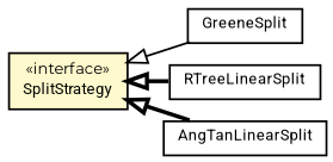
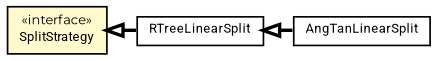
  digraph {
    fontname=Montserrat
    nodesep=0.15
    rankdir=LR
    ranksep=0.25
    node [fontcolor=black fontname=Montserrat fontsize=8 margin=0 shape=plaintext]
    edge [arrowtail=empty color=black dir=back fontname=Montserrat fontsize=7 labelfontname=Roboto labelfontsize=7 style=bold weight=9]
    n1 [height=0 label=<<table title="de.lmu.ifi.dbs.elki.index.tree.spatial.rstarvariants.strategies.split.SplitStrategy" border="0" cellborder="1" cellspacing="0" cellpadding="2" bgcolor="lemonChiffon" href="SplitStrategy.html" target="_parent"> 		<tr><td><table border="0" cellspacing="0" cellpadding="1"> 		<tr><td align="center" balign="center"> &#171;interface&#187; </td></tr> 		<tr><td align="center" balign="center"> <font face="Roboto">SplitStrategy</font> </td></tr> 		</table></td></tr> 		</table>> width=0]
-   n2 [height=0 label=<<table title="de.lmu.ifi.dbs.elki.index.tree.spatial.rstarvariants.strategies.split.GreeneSplit" border="0" cellborder="1" cellspacing="0" cellpadding="2" href="GreeneSplit.html" target="_parent"> 		<tr><td><table border="0" cellspacing="0" cellpadding="1"> 		<tr><td align="center" balign="center"> <font face="Roboto">GreeneSplit</font> </td></tr> 		</table></td></tr> 		</table>> width=0]
    n3 [height=0 label=<<table title="de.lmu.ifi.dbs.elki.index.tree.spatial.rstarvariants.strategies.split.RTreeLinearSplit" border="0" cellborder="1" cellspacing="0" cellpadding="2" href="RTreeLinearSplit.html" target="_parent"> 		<tr><td><table border="0" cellspacing="0" cellpadding="1"> 		<tr><td align="center" balign="center"> <font face="Roboto">RTreeLinearSplit</font> </td></tr> 		</table></td></tr> 		</table>> width=0]
    n4 [height=0 label=<<table title="de.lmu.ifi.dbs.elki.index.tree.spatial.rstarvariants.strategies.split.AngTanLinearSplit" border="0" cellborder="1" cellspacing="0" cellpadding="2" href="AngTanLinearSplit.html" target="_parent"> 		<tr><td><table border="0" cellspacing="0" cellpadding="1"> 		<tr><td align="center" balign="center"> <font face="Roboto">AngTanLinearSplit</font> </td></tr> 		</table></td></tr> 		</table>> width=0]
-   n1 -> n2 [style=solid]
    n1 -> n3
-   n1 -> n4
+   n3 -> n4
  }
